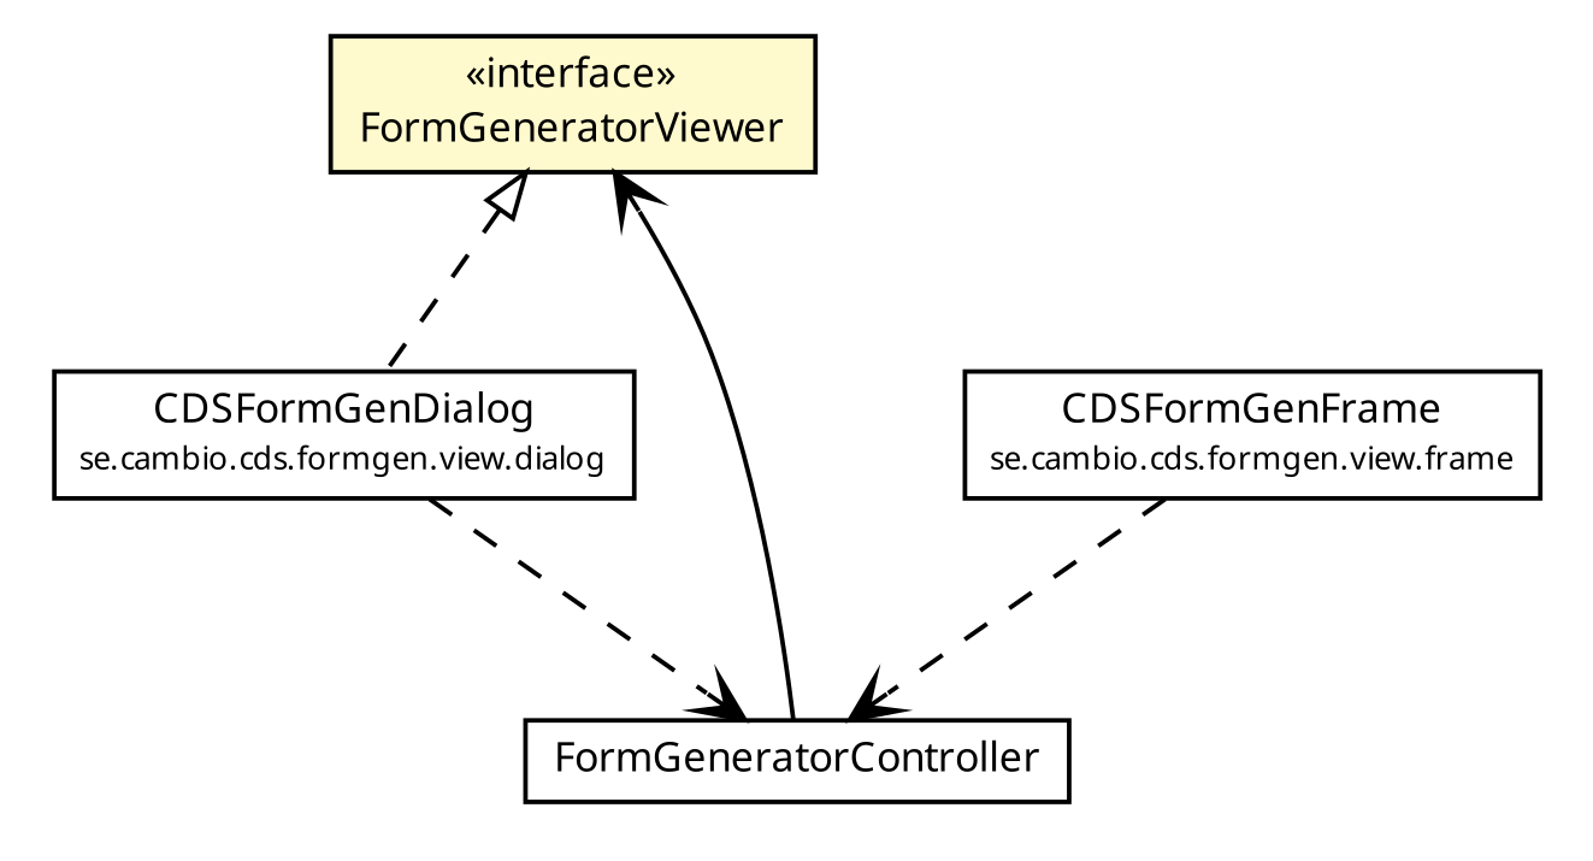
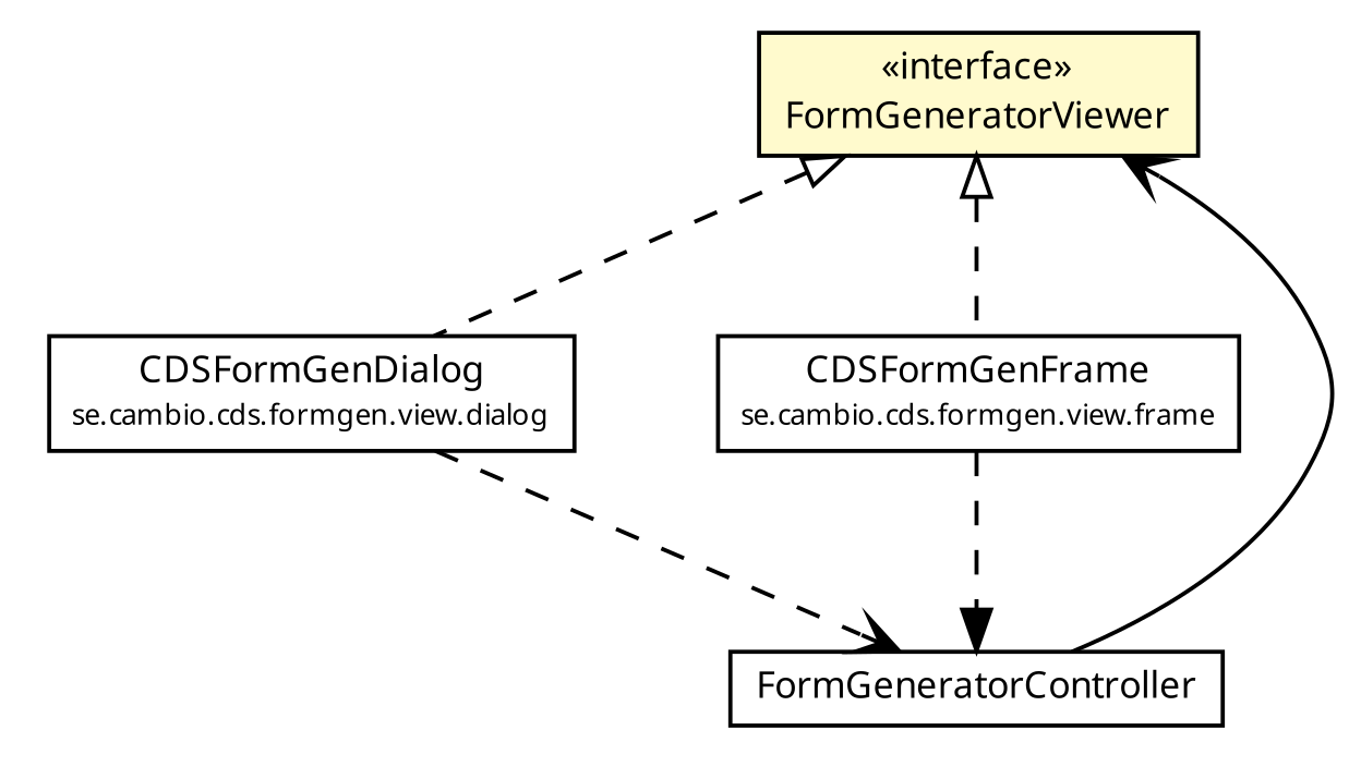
  digraph {
    nodesep=0.25
    ranksep=0.5
    node [fontcolor=black fontname="Trebuchet MS" fontsize=9.0 shape=plaintext]
    edge [fontname="Trebuchet MS" fontsize=10.0 headport=p labelfontname="Trebuchet MS" labelfontsize=10 style=dashed tailport=p arrowhead=open color=black fontcolor=black]
    n1 [label=<<table title="se.cambio.cds.formgen.controller.FormGeneratorViewer" border="0" cellborder="1" cellspacing="0" cellpadding="2" port="p" bgcolor="lemonChiffon" href="./FormGeneratorViewer.html"> 		<tr><td><table border="0" cellspacing="0" cellpadding="1"> <tr><td align="center" balign="center"> &#171;interface&#187; </td></tr> <tr><td align="center" balign="center"><font face="Trebuchet MS"> FormGeneratorViewer </font></td></tr> 		</table></td></tr> 		</table>>]
    n2 [label=<<table title="se.cambio.cds.formgen.view.dialog.CDSFormGenDialog" border="0" cellborder="1" cellspacing="0" cellpadding="2" port="p" href="../view/dialog/CDSFormGenDialog.html"> 		<tr><td><table border="0" cellspacing="0" cellpadding="1"> <tr><td align="center" balign="center"><font face="Trebuchet MS"> CDSFormGenDialog </font></td></tr> <tr><td align="center" balign="center"><font face="Trebuchet MS" point-size="7.0"> se.cambio.cds.formgen.view.dialog </font></td></tr> 		</table></td></tr> 		</table>>]
    n3 [label=<<table title="se.cambio.cds.formgen.view.frame.CDSFormGenFrame" border="0" cellborder="1" cellspacing="0" cellpadding="2" port="p" href="../view/frame/CDSFormGenFrame.html"> 		<tr><td><table border="0" cellspacing="0" cellpadding="1"> <tr><td align="center" balign="center"><font face="Trebuchet MS"> CDSFormGenFrame </font></td></tr> <tr><td align="center" balign="center"><font face="Trebuchet MS" point-size="7.0"> se.cambio.cds.formgen.view.frame </font></td></tr> 		</table></td></tr> 		</table>>]
    n4 [label=<<table title="se.cambio.cds.formgen.controller.FormGeneratorController" border="0" cellborder="1" cellspacing="0" cellpadding="2" port="p" href="./FormGeneratorController.html"> 		<tr><td><table border="0" cellspacing="0" cellpadding="1"> <tr><td align="center" balign="center"><font face="Trebuchet MS"> FormGeneratorController </font></td></tr> 		</table></td></tr> 		</table>>]
    n1 -> n2 [arrowtail=empty dir=back fontsize=10 arrowhead="" color="" fontcolor=""]
+   n1 -> n3 [arrowtail=empty dir=back fontsize=10 arrowhead="" color="" fontcolor=""]
    n2 -> n4
-   n3 -> n4
+   n3 -> n4 [arrowhead=normal]
    n4 -> n1 [style=""]
  }
